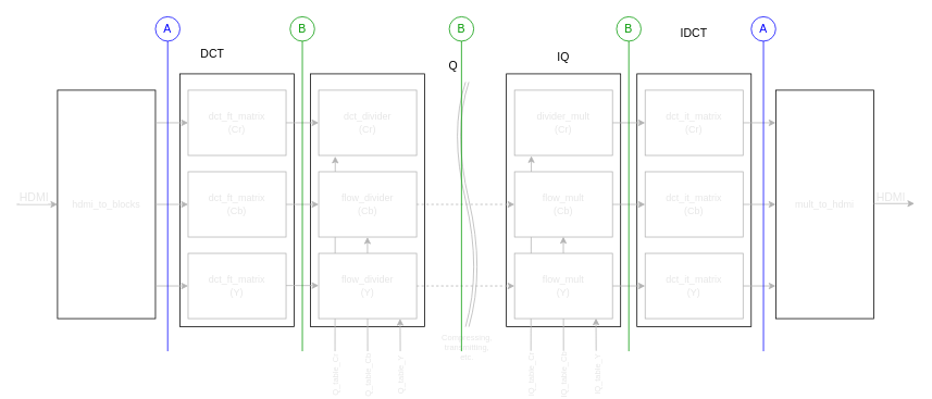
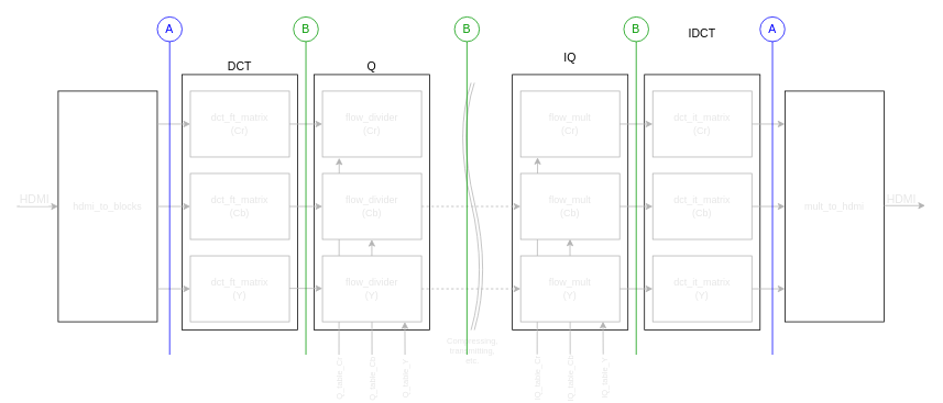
  <mxCell id="0" />
  <mxCell id="1" parent="0" />
  <mxCell id="2" value="" style="rounded=0;whiteSpace=wrap;html=1;fontSize=10;fillColor=none;fontColor=#E6E6E6;strokeColor=#000000;" parent="1" vertex="1"><mxGeometry x="380" y="90" width="140" height="310" as="geometry" /></mxCell>
  <mxCell id="3" value="" style="rounded=0;whiteSpace=wrap;html=1;fontSize=10;fillColor=none;fontColor=#E6E6E6;" parent="1" vertex="1"><mxGeometry x="780" y="90" width="140" height="310" as="geometry" /></mxCell>
  <mxCell id="4" value="" style="rounded=0;whiteSpace=wrap;html=1;fontSize=10;fillColor=none;fontColor=#E6E6E6;" parent="1" vertex="1"><mxGeometry x="620" y="90" width="140" height="310" as="geometry" /></mxCell>
  <mxCell id="5" value="" style="rounded=0;whiteSpace=wrap;html=1;fontSize=10;fillColor=none;fontColor=#E6E6E6;strokeColor=#000000;" parent="1" vertex="1"><mxGeometry x="220" y="90" width="140" height="310" as="geometry" /></mxCell>
  <mxCell id="6" value="" style="endArrow=classic;html=1;strokeColor=#B3B3B3;entryX=0.169;entryY=1.015;entryDx=0;entryDy=0;entryPerimeter=0;horizontal=0;labelPosition=center;verticalLabelPosition=middle;align=center;verticalAlign=middle;fontColor=#E6E6E6;" parent="1" edge="1"><mxGeometry width="50" height="50" relative="1" as="geometry"><mxPoint x="650" y="429.5" as="sourcePoint" /><mxPoint x="650.552" y="190.569" as="targetPoint" /></mxGeometry></mxCell>
  <mxCell id="7" value="IQ_table_Cr" style="text;html=1;resizable=0;points=[];align=center;verticalAlign=middle;labelBackgroundColor=#ffffff;fontSize=10;rotation=-90;fontColor=#E6E6E6;" parent="6" vertex="1" connectable="0"><mxGeometry x="-0.822" y="1" relative="1" as="geometry"><mxPoint x="1" y="51.5" as="offset" /></mxGeometry></mxCell>
  <mxCell id="8" value="" style="endArrow=classic;html=1;strokeColor=#B3B3B3;entryX=0.169;entryY=1.015;entryDx=0;entryDy=0;entryPerimeter=0;fontColor=#E6E6E6;" parent="1" edge="1"><mxGeometry width="50" height="50" relative="1" as="geometry"><mxPoint x="690" y="429.5" as="sourcePoint" /><mxPoint x="689.786" y="289.595" as="targetPoint" /></mxGeometry></mxCell>
  <mxCell id="9" value="IQ_table_Cb" style="text;html=1;resizable=0;points=[];align=center;verticalAlign=middle;labelBackgroundColor=#ffffff;fontSize=10;rotation=-90;fontColor=#E6E6E6;" parent="8" vertex="1" connectable="0"><mxGeometry x="-0.745" relative="1" as="geometry"><mxPoint y="48" as="offset" /></mxGeometry></mxCell>
  <mxCell id="10" value="" style="endArrow=classic;html=1;strokeColor=#B3B3B3;entryX=0.169;entryY=1.015;entryDx=0;entryDy=0;entryPerimeter=0;fontColor=#E6E6E6;" parent="1" edge="1"><mxGeometry width="50" height="50" relative="1" as="geometry"><mxPoint x="730" y="429.5" as="sourcePoint" /><mxPoint x="729.786" y="389.595" as="targetPoint" /></mxGeometry></mxCell>
  <mxCell id="11" value="IQ_table_Y" style="text;html=1;resizable=0;points=[];align=center;verticalAlign=middle;labelBackgroundColor=#ffffff;fontSize=10;rotation=-90;fontColor=#E6E6E6;" parent="10" vertex="1" connectable="0"><mxGeometry x="-0.272" relative="1" as="geometry"><mxPoint y="44.5" as="offset" /></mxGeometry></mxCell>
  <mxCell id="12" value="" style="endArrow=classic;html=1;strokeColor=#B3B3B3;entryX=0.169;entryY=1.015;entryDx=0;entryDy=0;entryPerimeter=0;horizontal=0;labelPosition=center;verticalLabelPosition=middle;align=center;verticalAlign=middle;fontColor=#E6E6E6;" parent="1" target="20" edge="1"><mxGeometry width="50" height="50" relative="1" as="geometry"><mxPoint x="410" y="430" as="sourcePoint" /><mxPoint x="410" y="199.5" as="targetPoint" /></mxGeometry></mxCell>
  <mxCell id="13" value="Q_table_Cr" style="text;html=1;resizable=0;points=[];align=center;verticalAlign=middle;labelBackgroundColor=#ffffff;fontSize=10;rotation=-90;fontColor=#E6E6E6;" parent="12" vertex="1" connectable="0"><mxGeometry x="-0.822" y="1" relative="1" as="geometry"><mxPoint x="1" y="51.5" as="offset" /></mxGeometry></mxCell>
  <mxCell id="14" value="" style="endArrow=classic;html=1;strokeColor=#B3B3B3;entryX=0.169;entryY=1.015;entryDx=0;entryDy=0;entryPerimeter=0;fontColor=#E6E6E6;" parent="1" edge="1"><mxGeometry width="50" height="50" relative="1" as="geometry"><mxPoint x="450" y="430" as="sourcePoint" /><mxPoint x="449.786" y="290.095" as="targetPoint" /></mxGeometry></mxCell>
  <mxCell id="15" value="Q_table_Cb" style="text;html=1;resizable=0;points=[];align=center;verticalAlign=middle;labelBackgroundColor=#ffffff;fontSize=10;rotation=-90;fontColor=#E6E6E6;" parent="14" vertex="1" connectable="0"><mxGeometry x="-0.745" relative="1" as="geometry"><mxPoint y="48" as="offset" /></mxGeometry></mxCell>
  <mxCell id="16" value="hdmi_to_blocks" style="rounded=0;whiteSpace=wrap;html=1;fontColor=#E6E6E6;strokeColor=#000000;" parent="1" vertex="1"><mxGeometry x="70" y="110" width="120" height="280" as="geometry" /></mxCell>
  <mxCell id="17" value="dct_ft_matrix&lt;br&gt;(Cr)" style="rounded=0;whiteSpace=wrap;html=1;fontColor=#E6E6E6;strokeColor=#B3B3B3;" parent="1" vertex="1"><mxGeometry x="230" y="110" width="120" height="80" as="geometry" /></mxCell>
  <mxCell id="18" value="dct_ft_matrix&lt;br&gt;(Cb)" style="rounded=0;whiteSpace=wrap;html=1;fontColor=#E6E6E6;strokeColor=#B3B3B3;" parent="1" vertex="1"><mxGeometry x="230" y="210" width="120" height="80" as="geometry" /></mxCell>
  <mxCell id="19" value="dct_ft_matrix&lt;br&gt;(Y)" style="rounded=0;whiteSpace=wrap;html=1;fontColor=#E6E6E6;strokeColor=#B3B3B3;" parent="1" vertex="1"><mxGeometry x="230" y="310" width="120" height="80" as="geometry" /></mxCell>
- <mxCell id="20" value="dct_divider&lt;br&gt;(Cr)" style="rounded=0;whiteSpace=wrap;html=1;fontColor=#E6E6E6;strokeColor=#B3B3B3;" parent="1" vertex="1"><mxGeometry x="390" y="110" width="120" height="80" as="geometry" /></mxCell>
- <mxCell id="21" value="divider_mult&lt;br&gt;(Cr)" style="rounded=0;whiteSpace=wrap;html=1;fontColor=#E6E6E6;strokeColor=#B3B3B3;" parent="1" vertex="1"><mxGeometry x="630" y="110" width="120" height="80" as="geometry" /></mxCell>
+ <mxCell id="20" value="flow_divider&lt;br&gt;(Cr)" style="rounded=0;whiteSpace=wrap;html=1;fontColor=#E6E6E6;strokeColor=#B3B3B3;" parent="1" vertex="1"><mxGeometry x="390" y="110" width="120" height="80" as="geometry" /></mxCell>
+ <mxCell id="21" value="flow_mult&lt;br&gt;(Cr)" style="rounded=0;whiteSpace=wrap;html=1;fontColor=#E6E6E6;strokeColor=#B3B3B3;" parent="1" vertex="1"><mxGeometry x="630" y="110" width="120" height="80" as="geometry" /></mxCell>
  <mxCell id="22" value="flow_mult&lt;br&gt;(Cb)" style="rounded=0;whiteSpace=wrap;html=1;fontColor=#E6E6E6;strokeColor=#B3B3B3;" parent="1" vertex="1"><mxGeometry x="630" y="210" width="120" height="80" as="geometry" /></mxCell>
  <mxCell id="23" value="flow_mult&lt;br&gt;(Y)" style="rounded=0;whiteSpace=wrap;html=1;fontColor=#E6E6E6;strokeColor=#B3B3B3;" parent="1" vertex="1"><mxGeometry x="630" y="310" width="120" height="80" as="geometry" /></mxCell>
  <mxCell id="24" value="flow_divider&lt;br&gt;(Cb)" style="rounded=0;whiteSpace=wrap;html=1;fontColor=#E6E6E6;strokeColor=#B3B3B3;" parent="1" vertex="1"><mxGeometry x="390" y="210" width="120" height="80" as="geometry" /></mxCell>
  <mxCell id="25" value="flow_divider&lt;br&gt;(Y)" style="rounded=0;whiteSpace=wrap;html=1;fontColor=#E6E6E6;strokeColor=#B3B3B3;" parent="1" vertex="1"><mxGeometry x="390" y="310" width="120" height="80" as="geometry" /></mxCell>
  <mxCell id="26" value="dct_it_matrix&lt;br&gt;(Cr)" style="rounded=0;whiteSpace=wrap;html=1;fontColor=#E6E6E6;strokeColor=#B3B3B3;" parent="1" vertex="1"><mxGeometry x="790" y="110" width="120" height="80" as="geometry" /></mxCell>
  <mxCell id="27" value="dct_it_matrix&lt;br&gt;(Cb)" style="rounded=0;whiteSpace=wrap;html=1;fontColor=#E6E6E6;strokeColor=#B3B3B3;" parent="1" vertex="1"><mxGeometry x="790" y="210" width="120" height="80" as="geometry" /></mxCell>
  <mxCell id="28" value="dct_it_matrix&lt;br&gt;(Y)" style="rounded=0;whiteSpace=wrap;html=1;fontColor=#E6E6E6;strokeColor=#B3B3B3;" parent="1" vertex="1"><mxGeometry x="790" y="310" width="120" height="80" as="geometry" /></mxCell>
  <mxCell id="29" value="mult_to_hdmi" style="rounded=0;whiteSpace=wrap;html=1;fontColor=#E6E6E6;strokeColor=#000000;" parent="1" vertex="1"><mxGeometry x="950.143" y="110" width="120" height="280" as="geometry" /></mxCell>
  <mxCell id="30" value="" style="endArrow=classic;html=1;strokeColor=#B3B3B3;fontColor=#E6E6E6;" parent="1" edge="1"><mxGeometry width="50" height="50" relative="1" as="geometry"><mxPoint x="190" y="150" as="sourcePoint" /><mxPoint x="230" y="150" as="targetPoint" /></mxGeometry></mxCell>
  <mxCell id="31" value="" style="endArrow=classic;html=1;strokeColor=#B3B3B3;fontColor=#E6E6E6;" parent="1" edge="1"><mxGeometry width="50" height="50" relative="1" as="geometry"><mxPoint x="190" y="250" as="sourcePoint" /><mxPoint x="230" y="250" as="targetPoint" /></mxGeometry></mxCell>
  <mxCell id="32" value="" style="endArrow=classic;html=1;strokeColor=#B3B3B3;fontColor=#E6E6E6;" parent="1" edge="1"><mxGeometry width="50" height="50" relative="1" as="geometry"><mxPoint x="190" y="350" as="sourcePoint" /><mxPoint x="230" y="350" as="targetPoint" /></mxGeometry></mxCell>
  <mxCell id="33" value="" style="endArrow=classic;html=1;strokeColor=#B3B3B3;fontColor=#E6E6E6;" parent="1" edge="1"><mxGeometry width="50" height="50" relative="1" as="geometry"><mxPoint x="350" y="150" as="sourcePoint" /><mxPoint x="390" y="150" as="targetPoint" /></mxGeometry></mxCell>
  <mxCell id="34" value="" style="endArrow=classic;html=1;strokeColor=#B3B3B3;fontColor=#E6E6E6;" parent="1" edge="1"><mxGeometry width="50" height="50" relative="1" as="geometry"><mxPoint x="350" y="250" as="sourcePoint" /><mxPoint x="390" y="250" as="targetPoint" /></mxGeometry></mxCell>
  <mxCell id="35" value="" style="endArrow=classic;html=1;strokeColor=#B3B3B3;fontColor=#E6E6E6;" parent="1" edge="1"><mxGeometry width="50" height="50" relative="1" as="geometry"><mxPoint x="350" y="349.5" as="sourcePoint" /><mxPoint x="390" y="349.5" as="targetPoint" /></mxGeometry></mxCell>
  <mxCell id="36" value="" style="endArrow=classic;html=1;strokeColor=#B3B3B3;fontColor=#E6E6E6;" parent="1" edge="1"><mxGeometry width="50" height="50" relative="1" as="geometry"><mxPoint x="750" y="150" as="sourcePoint" /><mxPoint x="790" y="150" as="targetPoint" /></mxGeometry></mxCell>
  <mxCell id="37" value="" style="endArrow=classic;html=1;strokeColor=#B3B3B3;fontColor=#E6E6E6;" parent="1" edge="1"><mxGeometry width="50" height="50" relative="1" as="geometry"><mxPoint x="750" y="250" as="sourcePoint" /><mxPoint x="790" y="250" as="targetPoint" /></mxGeometry></mxCell>
  <mxCell id="38" value="" style="endArrow=classic;html=1;strokeColor=#B3B3B3;fontColor=#E6E6E6;" parent="1" edge="1"><mxGeometry width="50" height="50" relative="1" as="geometry"><mxPoint x="750" y="350" as="sourcePoint" /><mxPoint x="790" y="350" as="targetPoint" /></mxGeometry></mxCell>
  <mxCell id="39" value="" style="endArrow=classic;html=1;strokeColor=#B3B3B3;fontColor=#E6E6E6;" parent="1" edge="1"><mxGeometry width="50" height="50" relative="1" as="geometry"><mxPoint x="910" y="150" as="sourcePoint" /><mxPoint x="950" y="150" as="targetPoint" /></mxGeometry></mxCell>
  <mxCell id="40" value="" style="endArrow=classic;html=1;strokeColor=#B3B3B3;fontColor=#E6E6E6;" parent="1" edge="1"><mxGeometry width="50" height="50" relative="1" as="geometry"><mxPoint x="910" y="250" as="sourcePoint" /><mxPoint x="950" y="250" as="targetPoint" /></mxGeometry></mxCell>
  <mxCell id="41" value="" style="endArrow=classic;html=1;strokeColor=#B3B3B3;fontColor=#E6E6E6;" parent="1" edge="1"><mxGeometry width="50" height="50" relative="1" as="geometry"><mxPoint x="910" y="350" as="sourcePoint" /><mxPoint x="950" y="350" as="targetPoint" /></mxGeometry></mxCell>
  <mxCell id="42" value="" style="endArrow=classic;html=1;strokeColor=#B3B3B3;exitX=1;exitY=0.5;exitDx=0;exitDy=0;dashed=1;fontColor=#E6E6E6;" parent="1" source="24" edge="1"><mxGeometry width="50" height="50" relative="1" as="geometry"><mxPoint x="580" y="250" as="sourcePoint" /><mxPoint x="630" y="250" as="targetPoint" /></mxGeometry></mxCell>
  <mxCell id="43" value="" style="endArrow=classic;html=1;strokeColor=#B3B3B3;exitX=1;exitY=0.5;exitDx=0;exitDy=0;dashed=1;fontColor=#E6E6E6;" parent="1" source="25" edge="1"><mxGeometry width="50" height="50" relative="1" as="geometry"><mxPoint x="590" y="350" as="sourcePoint" /><mxPoint x="630" y="350" as="targetPoint" /></mxGeometry></mxCell>
  <mxCell id="44" value="Compressing, transmitting, etc." style="text;html=1;strokeColor=none;fillColor=none;align=center;verticalAlign=middle;whiteSpace=wrap;rounded=0;fontSize=10;fontColor=#E6E6E6;" parent="1" vertex="1"><mxGeometry x="536" y="400" width="72" height="50" as="geometry" /></mxCell>
  <mxCell id="45" value="" style="endArrow=classic;html=1;strokeColor=#B3B3B3;entryX=0.169;entryY=1.015;entryDx=0;entryDy=0;entryPerimeter=0;fontColor=#E6E6E6;" parent="1" edge="1"><mxGeometry width="50" height="50" relative="1" as="geometry"><mxPoint x="490" y="430" as="sourcePoint" /><mxPoint x="489.786" y="390.095" as="targetPoint" /></mxGeometry></mxCell>
  <mxCell id="46" value="Q_table_Y" style="text;html=1;resizable=0;points=[];align=center;verticalAlign=middle;labelBackgroundColor=#ffffff;fontSize=10;rotation=-90;fontColor=#E6E6E6;" parent="45" vertex="1" connectable="0"><mxGeometry x="-0.272" relative="1" as="geometry"><mxPoint y="44.5" as="offset" /></mxGeometry></mxCell>
  <mxCell id="47" value="" style="endArrow=classic;html=1;strokeColor=#B3B3B3;fontColor=#E6E6E6;" parent="1" edge="1"><mxGeometry width="50" height="50" relative="1" as="geometry"><mxPoint x="20" y="250" as="sourcePoint" /><mxPoint x="70" y="250" as="targetPoint" /></mxGeometry></mxCell>
  <mxCell id="48" value="HDMI" style="text;html=1;resizable=0;points=[];align=center;verticalAlign=middle;labelBackgroundColor=#ffffff;fontSize=14;fontColor=#E6E6E6;" parent="47" vertex="1" connectable="0"><mxGeometry x="-0.604" y="1" relative="1" as="geometry"><mxPoint x="10.5" y="-9" as="offset" /></mxGeometry></mxCell>
  <mxCell id="49" value="" style="endArrow=classic;html=1;strokeColor=#B3B3B3;fontColor=#E6E6E6;" parent="1" edge="1"><mxGeometry width="50" height="50" relative="1" as="geometry"><mxPoint x="1070.167" y="249" as="sourcePoint" /><mxPoint x="1120" y="249" as="targetPoint" /></mxGeometry></mxCell>
  <mxCell id="50" value="HDMI" style="text;html=1;resizable=0;points=[];align=center;verticalAlign=middle;labelBackgroundColor=none;fontSize=14;fontColor=#E6E6E6;" parent="49" vertex="1" connectable="0"><mxGeometry x="0.477" y="1" relative="1" as="geometry"><mxPoint x="-17" y="-8" as="offset" /></mxGeometry></mxCell>
- <mxCell id="51" value="DCT" style="text;html=1;strokeColor=none;fillColor=none;align=center;verticalAlign=middle;whiteSpace=wrap;rounded=0;dashed=1;dashPattern=1 2;fontSize=14;fontColor=#000000;" parent="1" vertex="1"><mxGeometry x="240" y="55" width="40" height="20" as="geometry" /></mxCell>
- <mxCell id="52" value="Q" style="text;html=1;strokeColor=none;fillColor=none;align=center;verticalAlign=middle;whiteSpace=wrap;rounded=0;dashed=1;dashPattern=1 2;fontSize=14;fontColor=#000000;" parent="1" vertex="1"><mxGeometry x="535" y="70" width="40" height="20" as="geometry" /></mxCell>
+ <mxCell id="51" value="DCT" style="text;html=1;strokeColor=none;fillColor=none;align=center;verticalAlign=middle;whiteSpace=wrap;rounded=0;dashed=1;dashPattern=1 2;fontSize=14;fontColor=#000000;" parent="1" vertex="1"><mxGeometry x="270" y="70" width="40" height="20" as="geometry" /></mxCell>
+ <mxCell id="52" value="Q" style="text;html=1;strokeColor=none;fillColor=none;align=center;verticalAlign=middle;whiteSpace=wrap;rounded=0;dashed=1;dashPattern=1 2;fontSize=14;fontColor=#000000;" parent="1" vertex="1"><mxGeometry x="430" y="70" width="40" height="20" as="geometry" /></mxCell>
  <mxCell id="53" value="IQ" style="text;html=1;strokeColor=none;fillColor=none;align=center;verticalAlign=middle;whiteSpace=wrap;rounded=0;dashed=1;dashPattern=1 2;fontSize=14;fontColor=#000000;" parent="1" vertex="1"><mxGeometry x="670" y="60" width="40" height="20" as="geometry" /></mxCell>
  <mxCell id="54" value="IDCT" style="text;html=1;strokeColor=none;fillColor=none;align=center;verticalAlign=middle;whiteSpace=wrap;rounded=0;dashed=1;dashPattern=1 2;fontSize=14;fontColor=#000000;" parent="1" vertex="1"><mxGeometry x="830" y="30" width="40" height="20" as="geometry" /></mxCell>
  <mxCell id="55" value="" style="group;fontColor=#E6E6E6;" vertex="1" connectable="0" parent="1"><mxGeometry x="550" y="160" width="44" height="170" as="geometry" /></mxCell>
  <mxCell id="56" value="" style="curved=1;endArrow=none;html=1;strokeColor=#B3B3B3;endFill=0;fontColor=#E6E6E6;" parent="55" edge="1"><mxGeometry width="50" height="50" relative="1" as="geometry"><mxPoint x="20" y="240" as="sourcePoint" /><mxPoint x="20" y="-60" as="targetPoint" /><Array as="points"><mxPoint x="40" y="170" /><mxPoint /></Array></mxGeometry></mxCell>
  <mxCell id="57" value="" style="curved=1;endArrow=none;html=1;strokeColor=#B3B3B3;endFill=0;fontColor=#E6E6E6;" parent="55" edge="1"><mxGeometry width="50" height="50" relative="1" as="geometry"><mxPoint x="24" y="240" as="sourcePoint" /><mxPoint x="24" y="-60" as="targetPoint" /><Array as="points"><mxPoint x="44" y="170" /><mxPoint x="4" /></Array></mxGeometry></mxCell>
  <mxCell id="58" value="" style="group" vertex="1" connectable="0" parent="1"><mxGeometry x="355" y="20" width="30" height="410" as="geometry" /></mxCell>
  <mxCell id="59" value="B" style="ellipse;whiteSpace=wrap;html=1;aspect=fixed;strokeColor=#009900;fontColor=#009900;fontSize=14;" parent="58" vertex="1"><mxGeometry width="30" height="30" as="geometry" /></mxCell>
  <mxCell id="60" value="" style="endArrow=none;html=1;strokeColor=#009900;entryX=0.5;entryY=1;entryDx=0;entryDy=0;fontColor=#009900;" edge="1" parent="58"><mxGeometry width="50" height="50" relative="1" as="geometry"><mxPoint x="15" y="410" as="sourcePoint" /><mxPoint x="15" y="30" as="targetPoint" /></mxGeometry></mxCell>
  <mxCell id="61" value="" style="group" vertex="1" connectable="0" parent="1"><mxGeometry x="190" y="20" width="30" height="410" as="geometry" /></mxCell>
  <mxCell id="62" value="A" style="ellipse;whiteSpace=wrap;html=1;aspect=fixed;strokeColor=#0000FF;fontColor=#0000FF;fontSize=14;" parent="61" vertex="1"><mxGeometry width="30" height="30" as="geometry" /></mxCell>
  <mxCell id="63" value="" style="endArrow=none;html=1;strokeColor=#0000FF;entryX=0.5;entryY=1;entryDx=0;entryDy=0;" edge="1" parent="61" target="62"><mxGeometry width="50" height="50" relative="1" as="geometry"><mxPoint x="15" y="410" as="sourcePoint" /><mxPoint x="-130" y="490" as="targetPoint" /></mxGeometry></mxCell>
  <mxCell id="64" value="" style="group" vertex="1" connectable="0" parent="1"><mxGeometry x="370" y="30" width="30" height="410" as="geometry" /></mxCell>
  <mxCell id="65" value="B" style="ellipse;whiteSpace=wrap;html=1;aspect=fixed;strokeColor=#009900;fontColor=#009900;fontSize=14;" vertex="1" parent="1"><mxGeometry x="550" y="20" width="30" height="30" as="geometry" /></mxCell>
  <mxCell id="66" value="" style="endArrow=none;html=1;strokeColor=#009900;entryX=0.5;entryY=1;entryDx=0;entryDy=0;fontColor=#009900;" edge="1" parent="1"><mxGeometry width="50" height="50" relative="1" as="geometry"><mxPoint x="565" y="430" as="sourcePoint" /><mxPoint x="565" y="50" as="targetPoint" /></mxGeometry></mxCell>
  <mxCell id="67" value="B" style="ellipse;whiteSpace=wrap;html=1;aspect=fixed;strokeColor=#009900;fontColor=#009900;fontSize=14;" vertex="1" parent="1"><mxGeometry x="755" y="20" width="30" height="30" as="geometry" /></mxCell>
  <mxCell id="68" value="" style="endArrow=none;html=1;strokeColor=#009900;entryX=0.5;entryY=1;entryDx=0;entryDy=0;fontColor=#009900;" edge="1" parent="1"><mxGeometry width="50" height="50" relative="1" as="geometry"><mxPoint x="770" y="430" as="sourcePoint" /><mxPoint x="770" y="50" as="targetPoint" /></mxGeometry></mxCell>
  <mxCell id="69" value="A" style="ellipse;whiteSpace=wrap;html=1;aspect=fixed;strokeColor=#0000FF;fontColor=#0000FF;fontSize=14;" vertex="1" parent="1"><mxGeometry x="920" y="20" width="30" height="30" as="geometry" /></mxCell>
  <mxCell id="70" value="" style="endArrow=none;html=1;strokeColor=#0000FF;entryX=0.5;entryY=1;entryDx=0;entryDy=0;" edge="1" parent="1" target="69"><mxGeometry width="50" height="50" relative="1" as="geometry"><mxPoint x="935" y="430" as="sourcePoint" /><mxPoint x="590" y="360" as="targetPoint" /></mxGeometry></mxCell>
